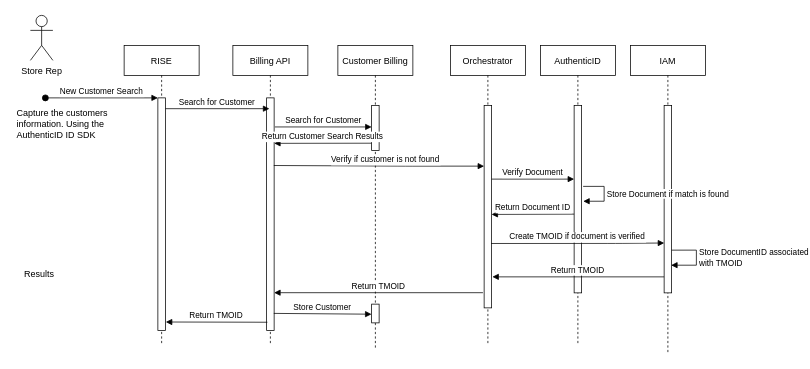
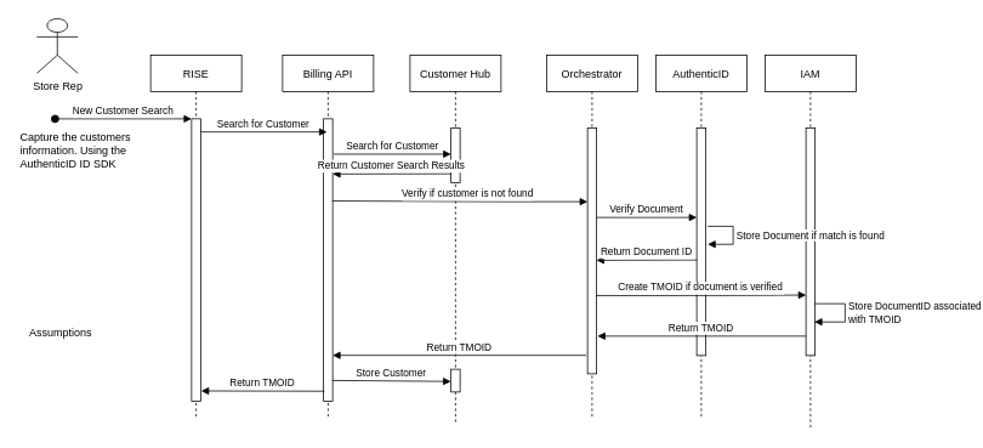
  <mxCell id="0" />
  <mxCell id="1" parent="0" />
  <mxCell id="2" value="RISE" style="shape=umlLifeline;perimeter=lifelinePerimeter;container=1;collapsible=0;recursiveResize=0;rounded=0;shadow=0;strokeWidth=1;" parent="1" vertex="1"><mxGeometry x="165" y="60" width="100" height="400" as="geometry" /></mxCell>
  <mxCell id="3" value="" style="points=[];perimeter=orthogonalPerimeter;rounded=0;shadow=0;strokeWidth=1;" parent="2" vertex="1"><mxGeometry x="45" y="70" width="10" height="310" as="geometry" /></mxCell>
  <mxCell id="4" value="New Customer Search" style="verticalAlign=bottom;startArrow=oval;endArrow=block;startSize=8;shadow=0;strokeWidth=1;" parent="2" target="3" edge="1"><mxGeometry relative="1" as="geometry"><mxPoint x="-105" y="70" as="sourcePoint" /></mxGeometry></mxCell>
  <mxCell id="5" value="Billing API" style="shape=umlLifeline;perimeter=lifelinePerimeter;container=1;collapsible=0;recursiveResize=0;rounded=0;shadow=0;strokeWidth=1;" parent="1" vertex="1"><mxGeometry x="310" y="60" width="100" height="400" as="geometry" /></mxCell>
  <mxCell id="6" value="" style="points=[];perimeter=orthogonalPerimeter;rounded=0;shadow=0;strokeWidth=1;" parent="5" vertex="1"><mxGeometry x="45" y="70" width="10" height="310" as="geometry" /></mxCell>
  <mxCell id="7" value="Search for Customer" style="verticalAlign=bottom;endArrow=block;entryX=0.487;entryY=0.261;shadow=0;strokeWidth=1;entryDx=0;entryDy=0;entryPerimeter=0;" parent="1" edge="1"><mxGeometry relative="1" as="geometry"><mxPoint x="220" y="144.4" as="sourcePoint" /><mxPoint x="358.7" y="144.4" as="targetPoint" /></mxGeometry></mxCell>
- <mxCell id="8" value="Store Rep" style="shape=umlActor;verticalLabelPosition=bottom;verticalAlign=top;html=1;" parent="1" vertex="1"><mxGeometry x="40" y="20" width="30" height="60" as="geometry" /></mxCell>
- <mxCell id="9" value="Customer Billing" style="shape=umlLifeline;perimeter=lifelinePerimeter;container=1;collapsible=0;recursiveResize=0;rounded=0;shadow=0;strokeWidth=1;" parent="1" vertex="1"><mxGeometry x="450" y="60" width="100" height="405" as="geometry" /></mxCell>
+ <mxCell id="8" value="Store Rep" style="shape=umlActor;verticalLabelPosition=bottom;verticalAlign=top;html=1;" parent="1" vertex="1"><mxGeometry x="40" y="20" width="45" height="60" as="geometry" /></mxCell>
+ <mxCell id="9" value="Customer Hub" style="shape=umlLifeline;perimeter=lifelinePerimeter;container=1;collapsible=0;recursiveResize=0;rounded=0;shadow=0;strokeWidth=1;" parent="1" vertex="1"><mxGeometry x="450" y="60" width="100" height="405" as="geometry" /></mxCell>
  <mxCell id="10" value="" style="html=1;points=[];perimeter=orthogonalPerimeter;" vertex="1" parent="9"><mxGeometry x="45" y="80" width="10" height="60" as="geometry" /></mxCell>
  <mxCell id="11" value="" style="html=1;points=[];perimeter=orthogonalPerimeter;" vertex="1" parent="9"><mxGeometry x="45" y="345" width="10" height="25" as="geometry" /></mxCell>
  <mxCell id="12" value="Search for Customer" style="verticalAlign=bottom;endArrow=block;shadow=0;strokeWidth=1;exitX=1.1;exitY=0.125;exitDx=0;exitDy=0;exitPerimeter=0;" parent="1" source="6" target="10" edge="1"><mxGeometry relative="1" as="geometry"><mxPoint x="390" y="180" as="sourcePoint" /><mxPoint x="550" y="151" as="targetPoint" /></mxGeometry></mxCell>
  <mxCell id="13" value="Capture the customers information. Using the AuthenticID ID SDK" style="text;html=1;strokeColor=none;fillColor=none;align=left;verticalAlign=middle;whiteSpace=wrap;rounded=0;" parent="1" vertex="1"><mxGeometry x="20" y="140" width="160" height="50" as="geometry" /></mxCell>
  <mxCell id="14" value="Orchestrator" style="shape=umlLifeline;perimeter=lifelinePerimeter;container=1;collapsible=0;recursiveResize=0;rounded=0;shadow=0;strokeWidth=1;" vertex="1" parent="1"><mxGeometry x="600" y="60" width="100" height="400" as="geometry" /></mxCell>
  <mxCell id="15" value="" style="points=[];perimeter=orthogonalPerimeter;rounded=0;shadow=0;strokeWidth=1;" vertex="1" parent="14"><mxGeometry x="45" y="80" width="10" height="270" as="geometry" /></mxCell>
  <mxCell id="16" value="Return Customer Search Results" style="verticalAlign=bottom;endArrow=block;shadow=0;strokeWidth=1;exitX=-0.014;exitY=0.84;exitDx=0;exitDy=0;exitPerimeter=0;" edge="1" parent="1" source="10"><mxGeometry relative="1" as="geometry"><mxPoint x="450" y="191" as="sourcePoint" /><mxPoint x="365" y="190.6" as="targetPoint" /><Array as="points" /></mxGeometry></mxCell>
- <mxCell id="17" value="Results" style="text;html=1;strokeColor=none;fillColor=none;align=left;verticalAlign=middle;whiteSpace=wrap;rounded=0;" vertex="1" parent="1"><mxGeometry x="30" y="340" width="160" height="50" as="geometry" /></mxCell>
+ <mxCell id="17" value="Assumptions" style="text;html=1;strokeColor=none;fillColor=none;align=left;verticalAlign=middle;whiteSpace=wrap;rounded=0;" vertex="1" parent="1"><mxGeometry x="30" y="340" width="160" height="50" as="geometry" /></mxCell>
  <mxCell id="18" value="IAM" style="shape=umlLifeline;perimeter=lifelinePerimeter;container=1;collapsible=0;recursiveResize=0;rounded=0;shadow=0;strokeWidth=1;" vertex="1" parent="1"><mxGeometry x="840" y="60" width="100" height="410" as="geometry" /></mxCell>
  <mxCell id="19" value="" style="points=[];perimeter=orthogonalPerimeter;rounded=0;shadow=0;strokeWidth=1;" vertex="1" parent="18"><mxGeometry x="45" y="80" width="10" height="250" as="geometry" /></mxCell>
  <mxCell id="20" value="Store DocumentID associated &lt;br&gt;with TMOID" style="edgeStyle=orthogonalEdgeStyle;html=1;align=left;spacingLeft=2;endArrow=block;rounded=0;entryX=0.929;entryY=0.87;entryDx=0;entryDy=0;entryPerimeter=0;" edge="1" parent="18"><mxGeometry relative="1" as="geometry"><mxPoint x="55" y="273.029" as="sourcePoint" /><Array as="points"><mxPoint x="88" y="273" /><mxPoint x="88" y="293" /></Array><mxPoint x="54.29" y="293.1" as="targetPoint" /></mxGeometry></mxCell>
  <mxCell id="21" value="Verify if customer is not found" style="verticalAlign=bottom;endArrow=block;shadow=0;strokeWidth=1;exitX=0.957;exitY=0.273;exitDx=0;exitDy=0;exitPerimeter=0;" edge="1" parent="1"><mxGeometry x="0.276" y="30" relative="1" as="geometry"><mxPoint x="364.57" y="220.17" as="sourcePoint" /><mxPoint x="645" y="221" as="targetPoint" /><Array as="points"><mxPoint x="540" y="221" /></Array><mxPoint x="-30" y="30" as="offset" /></mxGeometry></mxCell>
  <mxCell id="22" value="AuthenticID" style="shape=umlLifeline;perimeter=lifelinePerimeter;container=1;collapsible=0;recursiveResize=0;rounded=0;shadow=0;strokeWidth=1;" vertex="1" parent="1"><mxGeometry x="720" y="60" width="100" height="400" as="geometry" /></mxCell>
  <mxCell id="23" value="" style="points=[];perimeter=orthogonalPerimeter;rounded=0;shadow=0;strokeWidth=1;" vertex="1" parent="22"><mxGeometry x="45" y="80" width="10" height="250" as="geometry" /></mxCell>
  <mxCell id="24" value="Verify Document" style="verticalAlign=bottom;endArrow=block;shadow=0;strokeWidth=1;exitX=1.071;exitY=0.757;exitDx=0;exitDy=0;exitPerimeter=0;" edge="1" parent="22"><mxGeometry relative="1" as="geometry"><mxPoint x="-65.0" y="178.32" as="sourcePoint" /><mxPoint x="45" y="178.32" as="targetPoint" /><Array as="points" /></mxGeometry></mxCell>
  <mxCell id="25" value="Store Document if match is found" style="edgeStyle=orthogonalEdgeStyle;html=1;align=left;spacingLeft=2;endArrow=block;rounded=0;entryX=1.214;entryY=0.523;entryDx=0;entryDy=0;entryPerimeter=0;" edge="1" parent="22"><mxGeometry relative="1" as="geometry"><mxPoint x="57" y="188" as="sourcePoint" /><Array as="points"><mxPoint x="85" y="188" /><mxPoint x="85" y="208" /></Array><mxPoint x="57.14" y="207.83" as="targetPoint" /></mxGeometry></mxCell>
  <mxCell id="26" value="Create TMOID if document is verified" style="verticalAlign=bottom;endArrow=block;shadow=0;strokeWidth=1;exitX=0.929;exitY=0.515;exitDx=0;exitDy=0;exitPerimeter=0;entryX=0.014;entryY=0.512;entryDx=0;entryDy=0;entryPerimeter=0;" edge="1" parent="1"><mxGeometry relative="1" as="geometry"><mxPoint x="654.29" y="324.15" as="sourcePoint" /><mxPoint x="885.14" y="323.52" as="targetPoint" /><Array as="points"><mxPoint x="820" y="324" /></Array></mxGeometry></mxCell>
  <mxCell id="27" value="Return TMOID" style="verticalAlign=bottom;endArrow=block;shadow=0;strokeWidth=1;exitX=-0.1;exitY=0.665;exitDx=0;exitDy=0;exitPerimeter=0;" edge="1" parent="1"><mxGeometry relative="1" as="geometry"><mxPoint x="885" y="368.65" as="sourcePoint" /><mxPoint x="656" y="368.65" as="targetPoint" /></mxGeometry></mxCell>
  <mxCell id="28" value="Return Document ID" style="verticalAlign=bottom;endArrow=block;shadow=0;strokeWidth=1;entryX=0.986;entryY=0.597;entryDx=0;entryDy=0;entryPerimeter=0;" edge="1" parent="1"><mxGeometry relative="1" as="geometry"><mxPoint x="765" y="285" as="sourcePoint" /><mxPoint x="654.86" y="285.37" as="targetPoint" /></mxGeometry></mxCell>
  <mxCell id="29" value="Return TMOID" style="verticalAlign=bottom;endArrow=block;shadow=0;strokeWidth=1;exitX=-0.157;exitY=0.925;exitDx=0;exitDy=0;exitPerimeter=0;" edge="1" parent="1" source="15" target="6"><mxGeometry relative="1" as="geometry"><mxPoint x="599" y="390" as="sourcePoint" /><mxPoint x="370" y="390" as="targetPoint" /></mxGeometry></mxCell>
  <mxCell id="30" value="Return TMOID" style="verticalAlign=bottom;endArrow=block;shadow=0;strokeWidth=1;exitX=0.1;exitY=0.965;exitDx=0;exitDy=0;exitPerimeter=0;entryX=1.057;entryY=0.964;entryDx=0;entryDy=0;entryPerimeter=0;" edge="1" parent="1" source="6" target="3"><mxGeometry relative="1" as="geometry"><mxPoint x="350" y="410" as="sourcePoint" /><mxPoint x="224" y="428" as="targetPoint" /></mxGeometry></mxCell>
  <mxCell id="31" value="Store Customer" style="verticalAlign=bottom;endArrow=block;shadow=0;strokeWidth=1;exitX=0.957;exitY=0.927;exitDx=0;exitDy=0;exitPerimeter=0;entryX=-0.014;entryY=0.537;entryDx=0;entryDy=0;entryPerimeter=0;" edge="1" parent="1" source="6" target="11"><mxGeometry relative="1" as="geometry"><mxPoint x="370" y="420" as="sourcePoint" /><mxPoint x="499" y="420" as="targetPoint" /></mxGeometry></mxCell>
